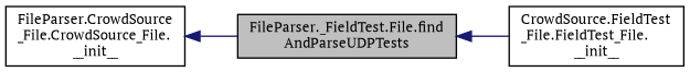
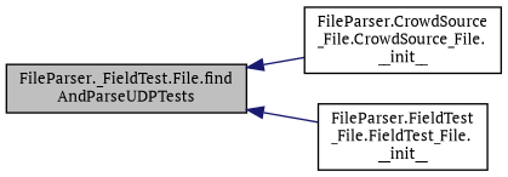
  digraph {
    fontname="PT Serif"
    rankdir=LR
    node [color=black fillcolor=white fontname="PT Serif" fontsize=10 shape=record style=filled]
    edge [color=midnightblue dir=back fontname="PT Serif" fontsize=10 labelfontname=Helvetica labelfontsize=10 style=solid]
    n1 [fillcolor=grey75 fontcolor=black height=0.2 label="FileParser._FieldTest.File.find\lAndParseUDPTests" width=0.4]
    n2 [height=0.2 label="FileParser.CrowdSource\l_File.CrowdSource_File.\l__init__" width=0.4]
-   n3 [height=0.2 label="CrowdSource.FieldTest\l_File.FieldTest_File.\l__init__" width=0.4]
-   n2 -> n1
+   n3 [height=0.2 label="FileParser.FieldTest\l_File.FieldTest_File.\l__init__" width=0.4]
+   n1 -> n2
    n1 -> n3
  }
